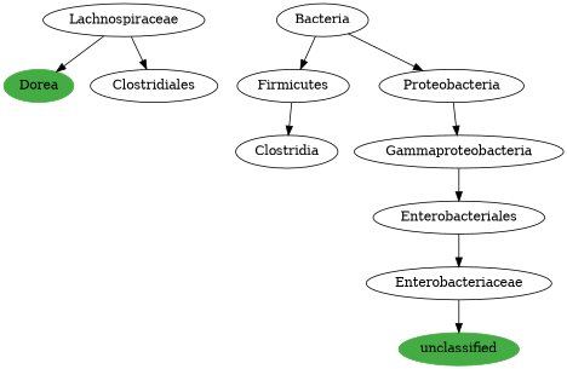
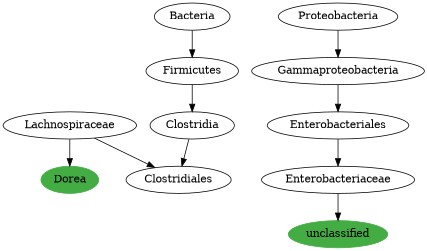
  digraph {
    n1 [color="#43AC43" label=Dorea style=filled]
    n2 [label=Lachnospiraceae]
    n3 [label=Clostridiales]
    n4 [label=Clostridia]
    n5 [label=Firmicutes]
    n6 [label=Bacteria]
    n7 [label=Proteobacteria]
    n8 [label=Gammaproteobacteria]
    n9 [label=Enterobacteriaceae]
    n10 [color="#43AC43" label=unclassified style=filled]
    n11 [label=Enterobacteriales]
    n2 -> n1
    n2 -> n3
+   n4 -> n3
    n5 -> n4
    n6 -> n5
-   n6 -> n7
    n7 -> n8
    n8 -> n11
    n9 -> n10
    n11 -> n9
  }
